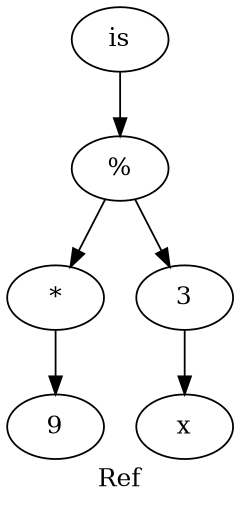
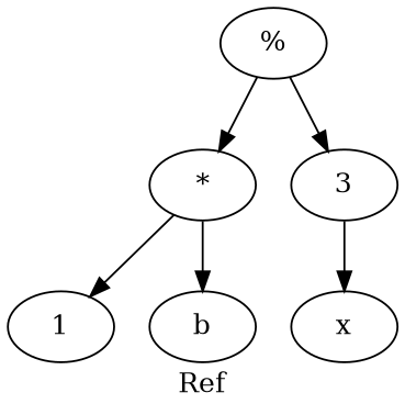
  digraph {
    label=Ref
-   n1 [label=is]
    n2 [label="%"]
    n3 [label=x]
    n4 [label="*"]
    n5 [label=3]
-   n6 [label=9]
-   n1 -> n2
+   n6 [label=1]
+   n7 [label=b]
    n2 -> n4
    n2 -> n5
    n4 -> n6
+   n4 -> n7
    n5 -> n3
  }
